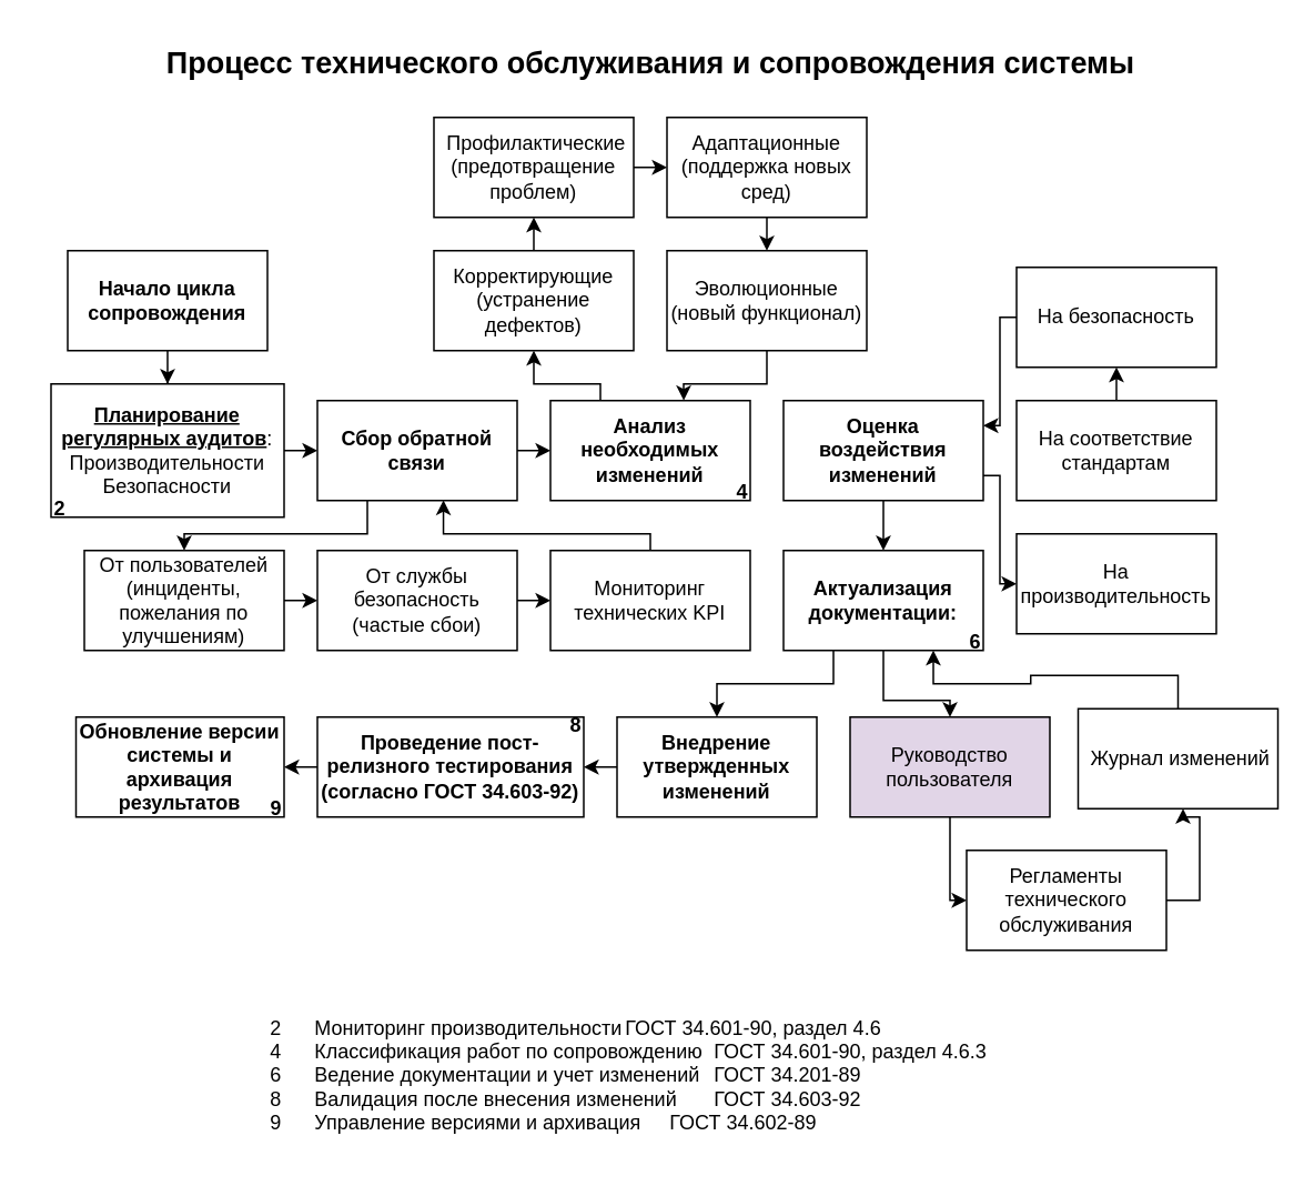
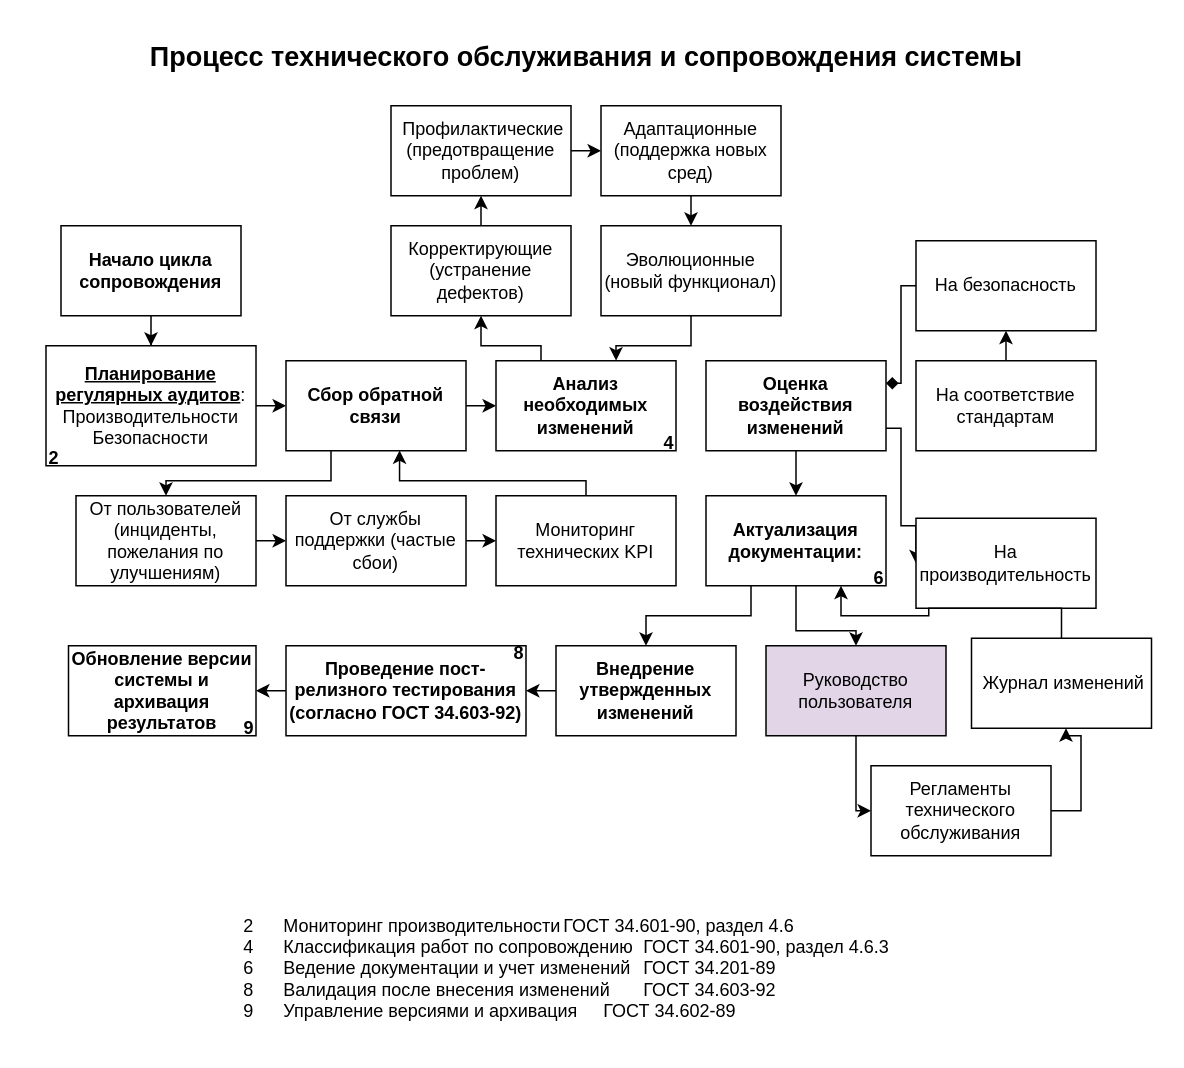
  <mxCell id="0" />
  <mxCell id="1" parent="0" />
  <mxCell id="2" value="" style="edgeStyle=orthogonalEdgeStyle;rounded=0;orthogonalLoop=1;jettySize=auto;html=1;" edge="1" parent="1" source="3" target="5"><mxGeometry relative="1" as="geometry" /></mxCell>
  <mxCell id="3" value="&lt;b&gt;Начало цикла сопровождения&lt;/b&gt;" style="rounded=0;whiteSpace=wrap;html=1;" vertex="1" parent="1"><mxGeometry x="40" y="150" width="120" height="60" as="geometry" /></mxCell>
  <mxCell id="4" style="edgeStyle=orthogonalEdgeStyle;rounded=0;orthogonalLoop=1;jettySize=auto;html=1;exitX=1;exitY=0.5;exitDx=0;exitDy=0;entryX=0;entryY=0.5;entryDx=0;entryDy=0;" edge="1" parent="1" source="5" target="8"><mxGeometry relative="1" as="geometry" /></mxCell>
  <mxCell id="5" value="&lt;div&gt;&lt;b&gt;&lt;u&gt;Планирование регулярных аудитов&lt;/u&gt;&lt;/b&gt;:&lt;/div&gt;&lt;div&gt;&lt;span style=&quot;background-color: transparent; color: light-dark(rgb(0, 0, 0), rgb(255, 255, 255));&quot;&gt;Производительности&lt;/span&gt;&lt;/div&gt;&lt;div&gt;&lt;span style=&quot;background-color: transparent; color: light-dark(rgb(0, 0, 0), rgb(255, 255, 255));&quot;&gt;Безопасности&lt;/span&gt;&lt;/div&gt;" style="whiteSpace=wrap;html=1;rounded=0;" vertex="1" parent="1"><mxGeometry x="30" y="230" width="140" height="80" as="geometry" /></mxCell>
  <mxCell id="6" style="edgeStyle=orthogonalEdgeStyle;rounded=0;orthogonalLoop=1;jettySize=auto;html=1;exitX=0.25;exitY=1;exitDx=0;exitDy=0;entryX=0.5;entryY=0;entryDx=0;entryDy=0;" edge="1" parent="1" source="8" target="10"><mxGeometry relative="1" as="geometry"><Array as="points"><mxPoint x="220" y="320" /><mxPoint x="110" y="320" /></Array></mxGeometry></mxCell>
  <mxCell id="7" style="edgeStyle=orthogonalEdgeStyle;rounded=0;orthogonalLoop=1;jettySize=auto;html=1;exitX=1;exitY=0.5;exitDx=0;exitDy=0;entryX=0;entryY=0.5;entryDx=0;entryDy=0;" edge="1" parent="1" source="8" target="16"><mxGeometry relative="1" as="geometry" /></mxCell>
  <mxCell id="8" value="&lt;b&gt;Сбор обратной связи&lt;/b&gt;" style="whiteSpace=wrap;html=1;" vertex="1" parent="1"><mxGeometry x="190" y="240" width="120" height="60" as="geometry" /></mxCell>
  <mxCell id="9" style="edgeStyle=orthogonalEdgeStyle;rounded=0;orthogonalLoop=1;jettySize=auto;html=1;exitX=1;exitY=0.5;exitDx=0;exitDy=0;entryX=0;entryY=0.5;entryDx=0;entryDy=0;" edge="1" parent="1" source="10" target="12"><mxGeometry relative="1" as="geometry" /></mxCell>
  <mxCell id="10" value="От пользователей (инциденты, пожелания по улучшениям)" style="whiteSpace=wrap;html=1;" vertex="1" parent="1"><mxGeometry x="50" y="330" width="120" height="60" as="geometry" /></mxCell>
  <mxCell id="11" style="edgeStyle=orthogonalEdgeStyle;rounded=0;orthogonalLoop=1;jettySize=auto;html=1;exitX=1;exitY=0.5;exitDx=0;exitDy=0;entryX=0;entryY=0.5;entryDx=0;entryDy=0;" edge="1" parent="1" source="12" target="13"><mxGeometry relative="1" as="geometry" /></mxCell>
- <mxCell id="12" value="От службы безопасность (частые сбои)" style="whiteSpace=wrap;html=1;" vertex="1" parent="1"><mxGeometry x="190" y="330" width="120" height="60" as="geometry" /></mxCell>
+ <mxCell id="12" value="От службы поддержки (частые сбои)" style="whiteSpace=wrap;html=1;" vertex="1" parent="1"><mxGeometry x="190" y="330" width="120" height="60" as="geometry" /></mxCell>
  <mxCell id="13" value="Мониторинг технических KPI" style="whiteSpace=wrap;html=1;" vertex="1" parent="1"><mxGeometry x="330" y="330" width="120" height="60" as="geometry" /></mxCell>
  <mxCell id="14" style="edgeStyle=orthogonalEdgeStyle;rounded=0;orthogonalLoop=1;jettySize=auto;html=1;exitX=0.5;exitY=0;exitDx=0;exitDy=0;entryX=0.631;entryY=0.996;entryDx=0;entryDy=0;entryPerimeter=0;" edge="1" parent="1" source="13" target="8"><mxGeometry relative="1" as="geometry"><Array as="points"><mxPoint x="390" y="320" /><mxPoint x="266" y="320" /></Array></mxGeometry></mxCell>
  <mxCell id="15" style="edgeStyle=orthogonalEdgeStyle;rounded=0;orthogonalLoop=1;jettySize=auto;html=1;exitX=0.25;exitY=0;exitDx=0;exitDy=0;entryX=0.5;entryY=1;entryDx=0;entryDy=0;" edge="1" parent="1" source="16" target="17"><mxGeometry relative="1" as="geometry"><Array as="points"><mxPoint x="360" y="230" /><mxPoint x="320" y="230" /></Array></mxGeometry></mxCell>
  <mxCell id="16" value="&lt;div&gt;&lt;b&gt;Анализ необходимых изменений&lt;/b&gt;&lt;/div&gt;" style="whiteSpace=wrap;html=1;" vertex="1" parent="1"><mxGeometry x="330" y="240" width="120" height="60" as="geometry" /></mxCell>
  <mxCell id="17" value="Корректирующие (устранение дефектов)" style="whiteSpace=wrap;html=1;" vertex="1" parent="1"><mxGeometry x="260" y="150" width="120" height="60" as="geometry" /></mxCell>
  <mxCell id="18" style="edgeStyle=orthogonalEdgeStyle;rounded=0;orthogonalLoop=1;jettySize=auto;html=1;exitX=1;exitY=0.5;exitDx=0;exitDy=0;entryX=0;entryY=0.5;entryDx=0;entryDy=0;" edge="1" parent="1" source="19" target="21"><mxGeometry relative="1" as="geometry" /></mxCell>
  <mxCell id="19" value="&amp;nbsp;Профилактические (предотвращение проблем)" style="whiteSpace=wrap;html=1;" vertex="1" parent="1"><mxGeometry x="260" y="70" width="120" height="60" as="geometry" /></mxCell>
  <mxCell id="20" style="edgeStyle=orthogonalEdgeStyle;rounded=0;orthogonalLoop=1;jettySize=auto;html=1;exitX=0.5;exitY=1;exitDx=0;exitDy=0;entryX=0.5;entryY=0;entryDx=0;entryDy=0;" edge="1" parent="1" source="21" target="22"><mxGeometry relative="1" as="geometry" /></mxCell>
  <mxCell id="21" value="Адаптационные (поддержка новых сред)" style="whiteSpace=wrap;html=1;" vertex="1" parent="1"><mxGeometry x="400" y="70" width="120" height="60" as="geometry" /></mxCell>
  <mxCell id="22" value="Эволюционные (новый функционал)" style="whiteSpace=wrap;html=1;" vertex="1" parent="1"><mxGeometry x="400" y="150" width="120" height="60" as="geometry" /></mxCell>
  <mxCell id="23" style="edgeStyle=orthogonalEdgeStyle;rounded=0;orthogonalLoop=1;jettySize=auto;html=1;exitX=0.5;exitY=0;exitDx=0;exitDy=0;entryX=0.5;entryY=1;entryDx=0;entryDy=0;" edge="1" parent="1" source="17" target="19"><mxGeometry relative="1" as="geometry" /></mxCell>
  <mxCell id="24" style="edgeStyle=orthogonalEdgeStyle;rounded=0;orthogonalLoop=1;jettySize=auto;html=1;exitX=0.5;exitY=1;exitDx=0;exitDy=0;entryX=0.667;entryY=-0.001;entryDx=0;entryDy=0;entryPerimeter=0;" edge="1" parent="1" source="22" target="16"><mxGeometry relative="1" as="geometry" /></mxCell>
  <mxCell id="25" style="edgeStyle=orthogonalEdgeStyle;rounded=0;orthogonalLoop=1;jettySize=auto;html=1;exitX=1;exitY=0.75;exitDx=0;exitDy=0;entryX=0;entryY=0.5;entryDx=0;entryDy=0;" edge="1" parent="1" source="27" target="28"><mxGeometry relative="1" as="geometry"><Array as="points"><mxPoint x="600" y="285" /><mxPoint x="600" y="350" /></Array></mxGeometry></mxCell>
  <mxCell id="26" style="edgeStyle=orthogonalEdgeStyle;rounded=0;orthogonalLoop=1;jettySize=auto;html=1;exitX=0.5;exitY=1;exitDx=0;exitDy=0;entryX=0.5;entryY=0;entryDx=0;entryDy=0;" edge="1" parent="1" source="27" target="35"><mxGeometry relative="1" as="geometry" /></mxCell>
  <mxCell id="27" value="&lt;div&gt;&lt;b&gt;Оценка воздействия изменений&lt;/b&gt;&lt;/div&gt;" style="whiteSpace=wrap;html=1;" vertex="1" parent="1"><mxGeometry x="470" y="240" width="120" height="60" as="geometry" /></mxCell>
- <mxCell id="28" value="На производительность" style="whiteSpace=wrap;html=1;" vertex="1" parent="1"><mxGeometry x="610" y="320" width="120" height="60" as="geometry" /></mxCell>
+ <mxCell id="28" value="На производительность" style="whiteSpace=wrap;html=1;" vertex="1" parent="1"><mxGeometry x="610" y="345" width="120" height="60" as="geometry" /></mxCell>
  <mxCell id="29" style="edgeStyle=orthogonalEdgeStyle;rounded=0;orthogonalLoop=1;jettySize=auto;html=1;exitX=0.5;exitY=0;exitDx=0;exitDy=0;entryX=0.5;entryY=1;entryDx=0;entryDy=0;" edge="1" parent="1" source="30" target="32"><mxGeometry relative="1" as="geometry" /></mxCell>
  <mxCell id="30" value="На соответствие стандартам" style="whiteSpace=wrap;html=1;" vertex="1" parent="1"><mxGeometry x="610" y="240" width="120" height="60" as="geometry" /></mxCell>
- <mxCell id="31" style="edgeStyle=orthogonalEdgeStyle;rounded=0;orthogonalLoop=1;jettySize=auto;html=1;exitX=0;exitY=0.5;exitDx=0;exitDy=0;entryX=1;entryY=0.25;entryDx=0;entryDy=0;" edge="1" parent="1" source="32" target="27"><mxGeometry relative="1" as="geometry"><Array as="points"><mxPoint x="600" y="190" /><mxPoint x="600" y="255" /></Array></mxGeometry></mxCell>
+ <mxCell id="31" style="edgeStyle=orthogonalEdgeStyle;rounded=0;orthogonalLoop=1;jettySize=auto;html=1;exitX=0;exitY=0.5;exitDx=0;exitDy=0;entryX=1;entryY=0.25;entryDx=0;entryDy=0;endArrow=diamond;" edge="1" parent="1" source="32" target="27"><mxGeometry relative="1" as="geometry"><Array as="points"><mxPoint x="600" y="190" /><mxPoint x="600" y="255" /></Array></mxGeometry></mxCell>
  <mxCell id="32" value="На безопасность" style="whiteSpace=wrap;html=1;" vertex="1" parent="1"><mxGeometry x="610" y="160" width="120" height="60" as="geometry" /></mxCell>
  <mxCell id="33" style="edgeStyle=orthogonalEdgeStyle;rounded=0;orthogonalLoop=1;jettySize=auto;html=1;exitX=0.5;exitY=1;exitDx=0;exitDy=0;entryX=0.5;entryY=0;entryDx=0;entryDy=0;" edge="1" parent="1" source="35" target="37"><mxGeometry relative="1" as="geometry"><Array as="points"><mxPoint x="530" y="420" /><mxPoint x="570" y="420" /></Array></mxGeometry></mxCell>
  <mxCell id="34" style="edgeStyle=orthogonalEdgeStyle;rounded=0;orthogonalLoop=1;jettySize=auto;html=1;exitX=0.25;exitY=1;exitDx=0;exitDy=0;entryX=0.5;entryY=0;entryDx=0;entryDy=0;" edge="1" parent="1" source="35" target="43"><mxGeometry relative="1" as="geometry" /></mxCell>
  <mxCell id="35" value="&lt;b&gt;Актуализация документации:&lt;/b&gt;" style="rounded=0;whiteSpace=wrap;html=1;" vertex="1" parent="1"><mxGeometry x="470" y="330" width="120" height="60" as="geometry" /></mxCell>
  <mxCell id="36" style="edgeStyle=orthogonalEdgeStyle;rounded=0;orthogonalLoop=1;jettySize=auto;html=1;exitX=0.5;exitY=1;exitDx=0;exitDy=0;entryX=0;entryY=0.5;entryDx=0;entryDy=0;" edge="1" parent="1" source="37" target="39"><mxGeometry relative="1" as="geometry"><Array as="points"><mxPoint x="570" y="540" /></Array></mxGeometry></mxCell>
  <mxCell id="37" value="&lt;div&gt;Руководство пользователя&lt;/div&gt;" style="whiteSpace=wrap;html=1;fillColor=#e1d5e7;" vertex="1" parent="1"><mxGeometry x="510" y="430" width="120" height="60" as="geometry" /></mxCell>
  <mxCell id="38" style="edgeStyle=orthogonalEdgeStyle;rounded=0;orthogonalLoop=1;jettySize=auto;html=1;exitX=1;exitY=0.5;exitDx=0;exitDy=0;entryX=0.525;entryY=1;entryDx=0;entryDy=0;entryPerimeter=0;" edge="1" parent="1" source="39" target="41"><mxGeometry relative="1" as="geometry"><mxPoint x="720" y="500" as="targetPoint" /></mxGeometry></mxCell>
  <mxCell id="39" value="Регламенты технического обслуживания" style="whiteSpace=wrap;html=1;" vertex="1" parent="1"><mxGeometry x="580" y="510" width="120" height="60" as="geometry" /></mxCell>
  <mxCell id="40" style="edgeStyle=orthogonalEdgeStyle;rounded=0;orthogonalLoop=1;jettySize=auto;html=1;exitX=0.5;exitY=0;exitDx=0;exitDy=0;entryX=0.75;entryY=1;entryDx=0;entryDy=0;" edge="1" parent="1" source="41" target="35"><mxGeometry relative="1" as="geometry" /></mxCell>
  <mxCell id="41" value="&amp;nbsp;Журнал изменений" style="whiteSpace=wrap;html=1;" vertex="1" parent="1"><mxGeometry x="647" y="425" width="120" height="60" as="geometry" /></mxCell>
  <mxCell id="42" style="edgeStyle=orthogonalEdgeStyle;rounded=0;orthogonalLoop=1;jettySize=auto;html=1;exitX=0;exitY=0.5;exitDx=0;exitDy=0;entryX=1;entryY=0.5;entryDx=0;entryDy=0;" edge="1" parent="1" source="43" target="45"><mxGeometry relative="1" as="geometry" /></mxCell>
  <mxCell id="43" value="&lt;div&gt;&lt;b&gt;Внедрение утвержденных изменений&lt;/b&gt;&lt;/div&gt;" style="whiteSpace=wrap;html=1;" vertex="1" parent="1"><mxGeometry x="370" y="430" width="120" height="60" as="geometry" /></mxCell>
  <mxCell id="44" style="edgeStyle=orthogonalEdgeStyle;rounded=0;orthogonalLoop=1;jettySize=auto;html=1;exitX=0;exitY=0.5;exitDx=0;exitDy=0;entryX=1;entryY=0.5;entryDx=0;entryDy=0;" edge="1" parent="1" source="45" target="46"><mxGeometry relative="1" as="geometry" /></mxCell>
  <mxCell id="45" value="&lt;div&gt;&lt;b&gt;Проведение пост-релизного тестирования (согласно ГОСТ 34.603-92)&lt;/b&gt;&lt;/div&gt;" style="whiteSpace=wrap;html=1;" vertex="1" parent="1"><mxGeometry x="190" y="430" width="160" height="60" as="geometry" /></mxCell>
  <mxCell id="46" value="&lt;div&gt;&lt;b&gt;Обновление версии системы и архивация результатов&lt;/b&gt;&lt;/div&gt;" style="whiteSpace=wrap;html=1;" vertex="1" parent="1"><mxGeometry x="45" y="430" width="125" height="60" as="geometry" /></mxCell>
  <mxCell id="47" value="&lt;div&gt;&lt;font style=&quot;font-size: 18px;&quot;&gt;&lt;b&gt;Процесс технического обслуживания и сопровождения системы&lt;/b&gt;&lt;/font&gt;&lt;/div&gt;&lt;div&gt;&lt;br&gt;&lt;/div&gt;" style="text;html=1;align=center;verticalAlign=middle;resizable=0;points=[];autosize=1;strokeColor=none;fillColor=none;" vertex="1" parent="1"><mxGeometry x="85" y="20" width="610" height="50" as="geometry" /></mxCell>
  <mxCell id="48" value="&lt;div&gt;2&lt;span style=&quot;white-space-collapse: preserve;&quot;&gt;&#09;&lt;/span&gt;Мониторинг производительности&lt;span style=&quot;white-space-collapse: preserve;&quot;&gt;&#09;&lt;/span&gt;ГОСТ 34.601-90, раздел 4.6&lt;/div&gt;&lt;div&gt;4&lt;span style=&quot;white-space-collapse: preserve;&quot;&gt;&#09;&lt;/span&gt;Классификация работ по сопровождению&lt;span style=&quot;white-space-collapse: preserve;&quot;&gt;&#09;&lt;/span&gt;ГОСТ 34.601-90, раздел 4.6.3&lt;/div&gt;&lt;div&gt;6&lt;span style=&quot;white-space-collapse: preserve;&quot;&gt;&#09;&lt;/span&gt;Ведение документации и учет изменений&lt;span style=&quot;white-space-collapse: preserve;&quot;&gt;&#09;&lt;/span&gt;ГОСТ 34.201-89&lt;/div&gt;&lt;div&gt;8&lt;span style=&quot;white-space-collapse: preserve;&quot;&gt;&#09;&lt;/span&gt;Валидация после внесения изменений&lt;span style=&quot;white-space-collapse: preserve;&quot;&gt;&#09;&lt;/span&gt;ГОСТ 34.603-92&lt;/div&gt;&lt;div style=&quot;&quot;&gt;9&lt;span style=&quot;white-space-collapse: preserve;&quot;&gt;&#09;&lt;/span&gt;Управление версиями и архивация&lt;span style=&quot;white-space-collapse: preserve;&quot;&gt;&#09;&lt;/span&gt;ГОСТ 34.602-89&lt;/div&gt;" style="text;html=1;align=left;verticalAlign=middle;resizable=0;points=[];autosize=1;strokeColor=none;fillColor=none;" vertex="1" parent="1"><mxGeometry x="160" y="600" width="450" height="90" as="geometry" /></mxCell>
  <mxCell id="49" value="&lt;b&gt;2&lt;/b&gt;" style="text;html=1;align=center;verticalAlign=middle;resizable=0;points=[];autosize=1;strokeColor=none;fillColor=none;" vertex="1" parent="1"><mxGeometry x="20" y="290" width="30" height="30" as="geometry" /></mxCell>
  <mxCell id="50" value="&lt;b&gt;4&lt;/b&gt;" style="text;html=1;align=center;verticalAlign=middle;resizable=0;points=[];autosize=1;strokeColor=none;fillColor=none;" vertex="1" parent="1"><mxGeometry x="430" y="280" width="30" height="30" as="geometry" /></mxCell>
  <mxCell id="51" value="&lt;b&gt;6&lt;/b&gt;" style="text;html=1;align=center;verticalAlign=middle;resizable=0;points=[];autosize=1;strokeColor=none;fillColor=none;" vertex="1" parent="1"><mxGeometry x="570" y="370" width="30" height="30" as="geometry" /></mxCell>
  <mxCell id="52" value="&lt;b&gt;8&lt;/b&gt;" style="text;html=1;align=center;verticalAlign=middle;resizable=0;points=[];autosize=1;strokeColor=none;fillColor=none;" vertex="1" parent="1"><mxGeometry x="330" y="420" width="30" height="30" as="geometry" /></mxCell>
  <mxCell id="53" value="&lt;b&gt;9&lt;/b&gt;" style="text;html=1;align=center;verticalAlign=middle;resizable=0;points=[];autosize=1;strokeColor=none;fillColor=none;" vertex="1" parent="1"><mxGeometry x="150" y="470" width="30" height="30" as="geometry" /></mxCell>
